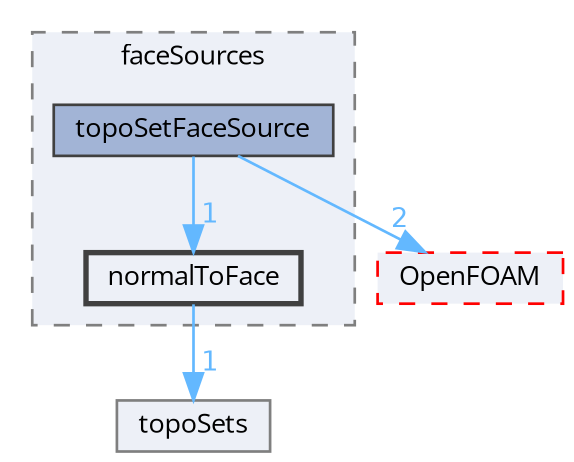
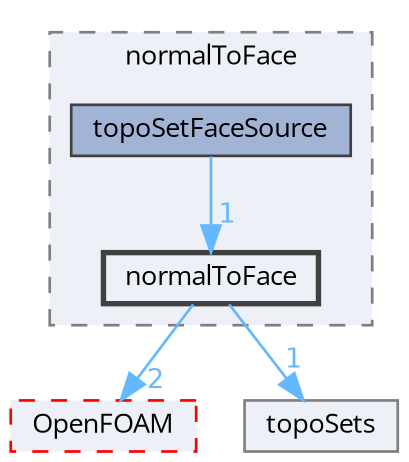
  digraph {
    compound=true
    fontname="Open Sans"
    node [color=grey25 fillcolor="#edf0f7" fontname="Open Sans" fontsize=10 shape=box style=filled]
    edge [color=steelblue1 fontcolor=steelblue1 fontname="Open Sans" fontsize=10 headlabel=1 labeldistance=1.5 labelfontname=Helvetica labelfontsize=10]
    n1 [fillcolor="#a2b4d6" height=0.2 label=topoSetFaceSource width=0.4]
    n2 [height=0.2 label=normalToFace style="filled,bold" width=0.4]
    n3 [color=red height=0.2 label=OpenFOAM style="filled,dashed" width=0.4]
    n4 [color=grey50 height=0.2 label=topoSets width=0.4]
    subgraph cluster_1 {
      bgcolor="#edf0f7"
      fontsize=10
-     label=faceSources
+     label=normalToFace
      pencolor=grey50
      style="filled,dashed"
      n1
      n2
    }
    n1 -> n2
-   n1 -> n3 [headlabel=2]
+   n2 -> n3 [headlabel=2]
    n2 -> n4
  }
